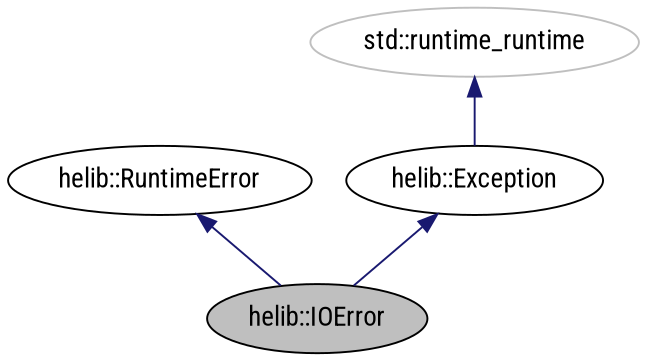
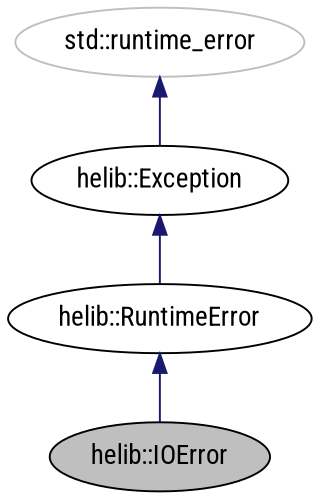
  digraph {
    fontname="Roboto Condensed"
    node [color=black fillcolor=white fontname="Roboto Condensed" style=filled]
    edge [color=midnightblue dir=back fontname="Roboto Condensed" style=solid]
    n1 [fillcolor=grey75 fontcolor=black label="helib::IOError"]
    n2 [label="helib::RuntimeError"]
-   n3 [color=grey75 label="std::runtime_runtime"]
+   n3 [color=grey75 label="std::runtime_error"]
    n4 [label="helib::Exception"]
    n2 -> n1
    n3 -> n4
-   n4 -> n1
+   n4 -> n2
  }
